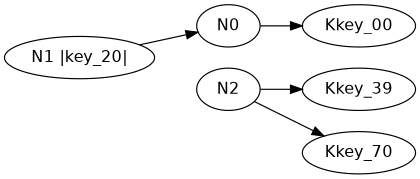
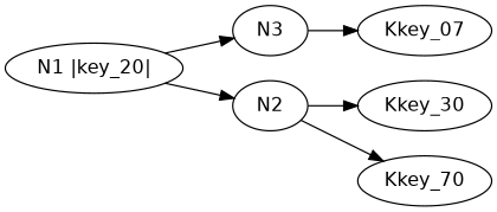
  digraph {
    fontname="DejaVu Sans"
    rankdir=LR
    node [fontname="DejaVu Sans"]
    edge [fontname="DejaVu Sans"]
    n1 [label="N1 |key_20|"]
-   N0
+   N0 [label=N3]
    N2
-   Kkey_00
-   Kkey_30 [label=Kkey_39]
+   Kkey_00 [label=Kkey_07]
+   Kkey_30
    n6 [label=Kkey_70]
    n1 -> N0
+   n1 -> N2
    N0 -> Kkey_00
    N2 -> Kkey_30
    N2 -> n6
  }
